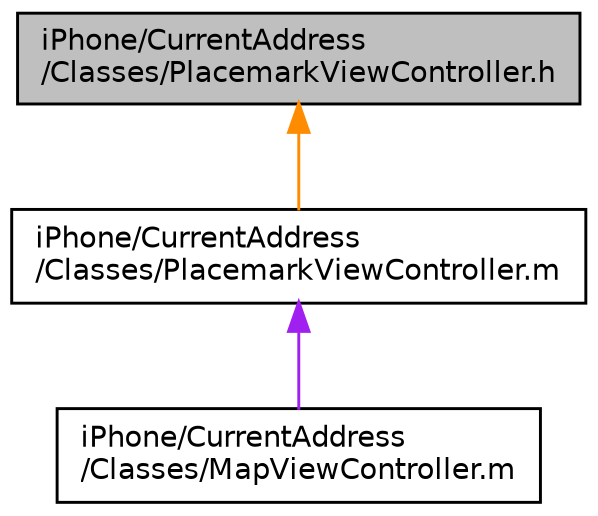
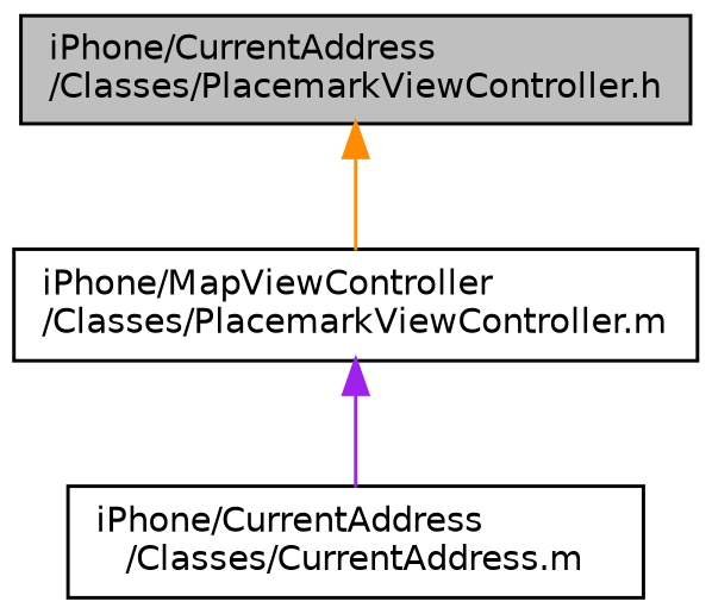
  digraph {
    node [color=black fillcolor=white fontname=Helvetica fontsize=10 shape=record style=filled]
    edge [dir=back fontname=Helvetica fontsize=10 labelfontname=Helvetica labelfontsize=10 style=solid]
    n1 [fillcolor=grey75 fontcolor=black height=0.2 label="iPhone/CurrentAddress\l/Classes/PlacemarkViewController.h" width=0.4]
-   n2 [height=0.2 label="iPhone/CurrentAddress\l/Classes/PlacemarkViewController.m" width=0.4]
-   n3 [height=0.2 label="iPhone/CurrentAddress\l/Classes/MapViewController.m" width=0.4]
+   n2 [height=0.2 label="iPhone/MapViewController\l/Classes/PlacemarkViewController.m" width=0.4]
+   n3 [height=0.2 label="iPhone/CurrentAddress\l/Classes/CurrentAddress.m" width=0.4]
    n1 -> n2 [color=darkorange]
    n2 -> n3 [color=purple]
  }
